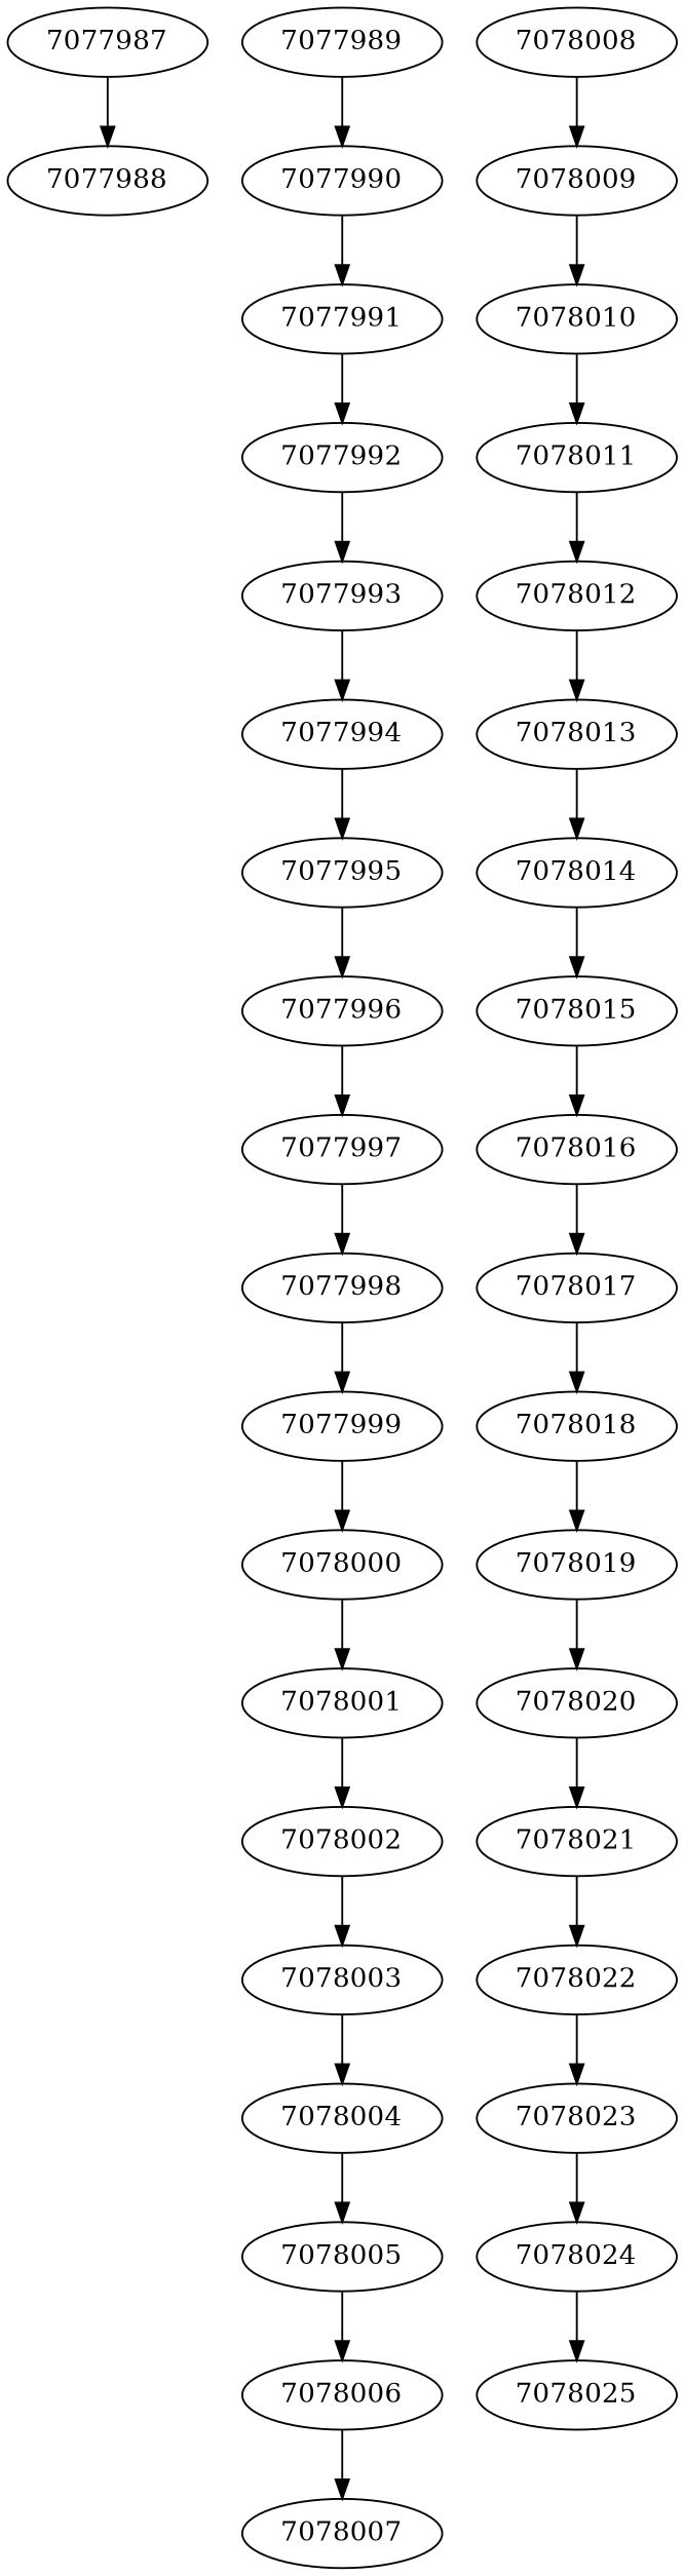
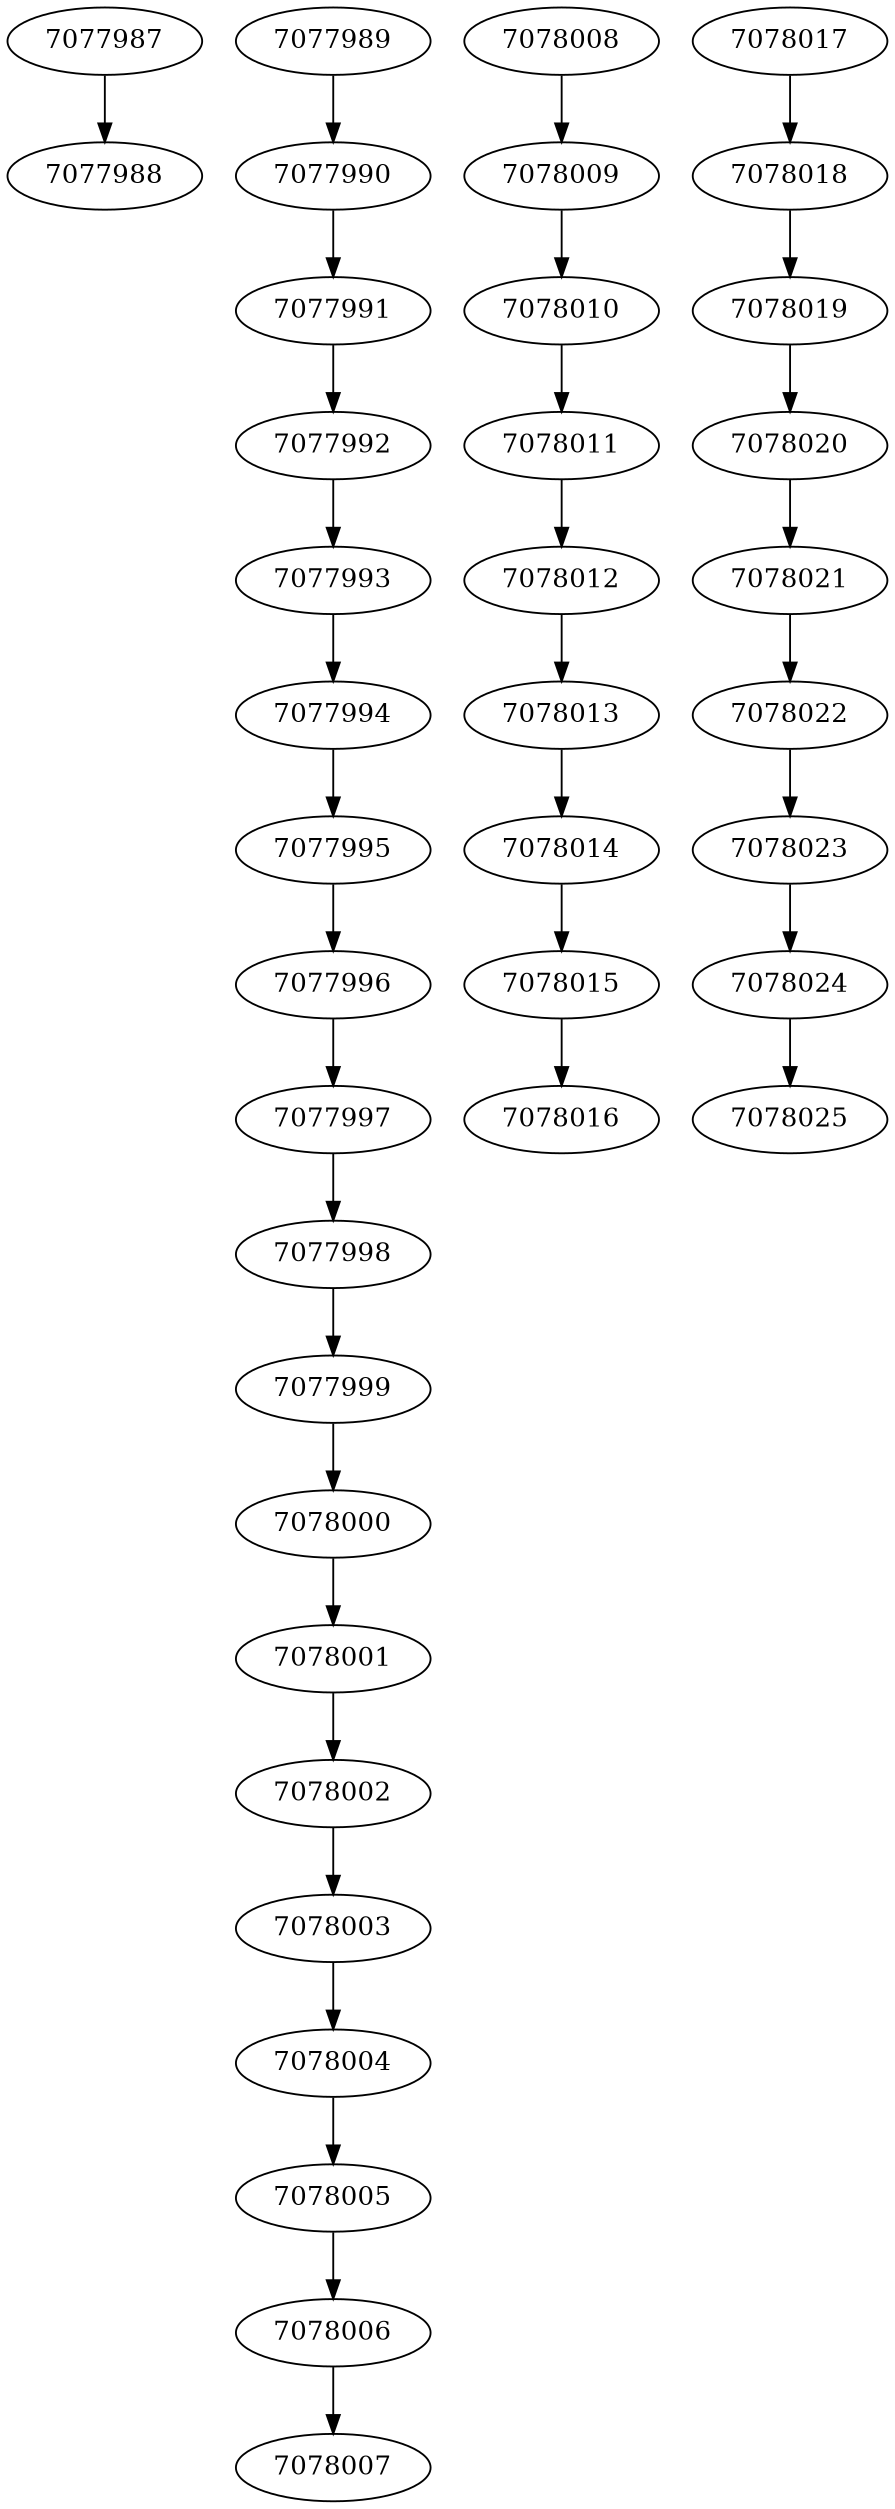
  digraph {
    7077987
    7077988
    7077989
    7077990
    7077991
    7077992
    7077993
    7077994
    7077995
    7077996
    7077997
    7077998
    7077999
    7078000
    7078001
    7078002
    7078003
    7078004
    7078005
    7078006
    7078007
    7078008
    7078009
    7078010
    7078011
    7078012
    7078013
    7078014
    7078015
    7078016
    7078017
    7078018
    7078019
    7078020
    7078021
    7078022
    7078023
    7078024
    7078025
    7077987 -> 7077988
    7077989 -> 7077990
    7077990 -> 7077991
    7077991 -> 7077992
    7077992 -> 7077993
    7077993 -> 7077994
    7077994 -> 7077995
    7077995 -> 7077996
    7077996 -> 7077997
    7077997 -> 7077998
    7077998 -> 7077999
    7077999 -> 7078000
    7078000 -> 7078001
    7078001 -> 7078002
    7078002 -> 7078003
    7078003 -> 7078004
    7078004 -> 7078005
    7078005 -> 7078006
    7078006 -> 7078007
    7078008 -> 7078009
    7078009 -> 7078010
    7078010 -> 7078011
    7078011 -> 7078012
    7078012 -> 7078013
    7078013 -> 7078014
    7078014 -> 7078015
    7078015 -> 7078016
-   7078016 -> 7078017
    7078017 -> 7078018
    7078018 -> 7078019
    7078019 -> 7078020
    7078020 -> 7078021
    7078021 -> 7078022
    7078022 -> 7078023
    7078023 -> 7078024
    7078024 -> 7078025
  }
